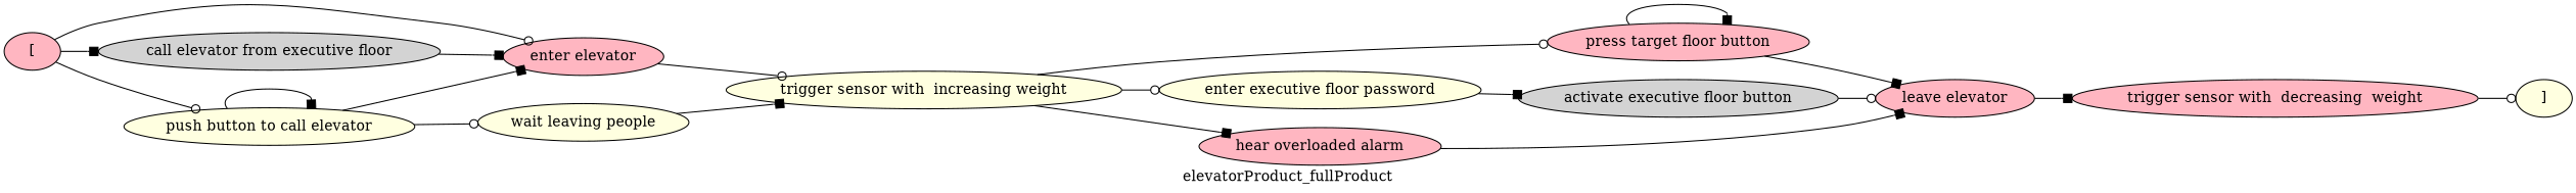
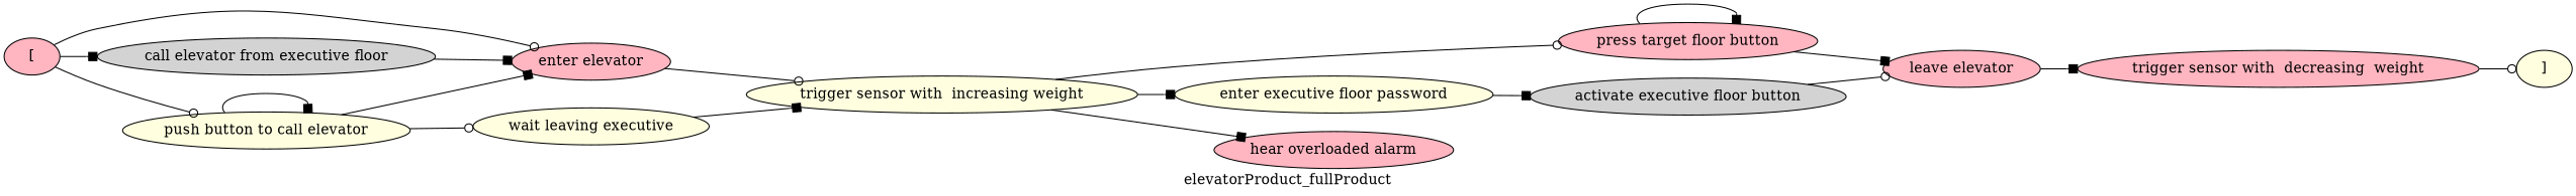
  digraph {
    label=elevatorProduct_fullProduct
    rankdir=LR
    node [fillcolor=lightpink style=filled]
    edge [arrowhead=box]
    n1 [label="["]
    n2 [fillcolor=lightyellow label="push button to call elevator"]
    n3 [label="enter elevator"]
    n4 [fillcolor=lightgrey label="call elevator from executive floor"]
-   n5 [fillcolor=lightyellow label="wait leaving people"]
+   n5 [fillcolor=lightyellow label="wait leaving executive"]
    n6 [fillcolor=lightyellow label="trigger sensor with  increasing weight"]
    n7 [label="press target floor button"]
    n8 [label="leave elevator"]
    n9 [label="trigger sensor with  decreasing  weight"]
    n10 [fillcolor=lightyellow label="]"]
    n11 [fillcolor=lightyellow label="enter executive floor password"]
    n12 [label="hear overloaded alarm"]
    n13 [fillcolor=lightgrey label="activate executive floor button"]
    n1 -> n2 [arrowhead=odot]
    n1 -> n3 [arrowhead=odot]
    n1 -> n4
    n2 -> n2
    n2 -> n3
    n2 -> n5 [arrowhead=odot]
    n3 -> n6 [arrowhead=odot]
    n4 -> n3
    n5 -> n6
    n6 -> n7 [arrowhead=odot]
-   n6 -> n11 [arrowhead=odot]
+   n6 -> n11
    n6 -> n12
    n7 -> n7
    n7 -> n8
    n8 -> n9
    n9 -> n10 [arrowhead=odot]
    n11 -> n13
-   n12 -> n8
    n13 -> n8 [arrowhead=odot]
  }
